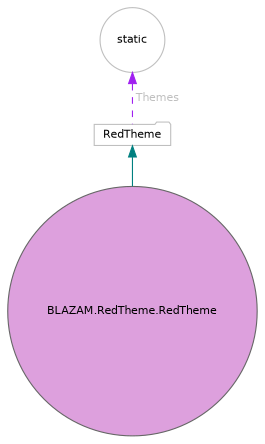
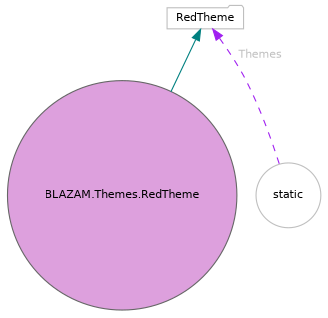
  digraph {
    node [color=grey75 fillcolor=white fontname=Helvetica fontsize=10 shape=circle style=filled]
    edge [dir=back fontname=Helvetica fontsize=10 labelfontname=Helvetica labelfontsize=10]
-   n1 [color=gray40 fillcolor=plum fontcolor=black height=0.2 label="BLAZAM.RedTheme.RedTheme" width=0.4]
+   n1 [color=gray40 fillcolor=plum fontcolor=black height=0.2 label="BLAZAM.Themes.RedTheme" width=0.4]
    n2 [height=0.2 label=RedTheme shape=folder width=0.4]
    n3 [height=0.2 label=static width=0.4]
    n2 -> n1 [color=teal style=solid]
-   n3 -> n2 [color=purple fontcolor=grey label=" Themes" style=dashed]
+   n2 -> n3 [color=purple fontcolor=grey label=" Themes" style=dashed]
  }
